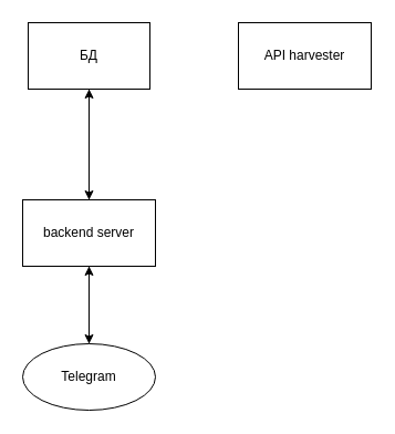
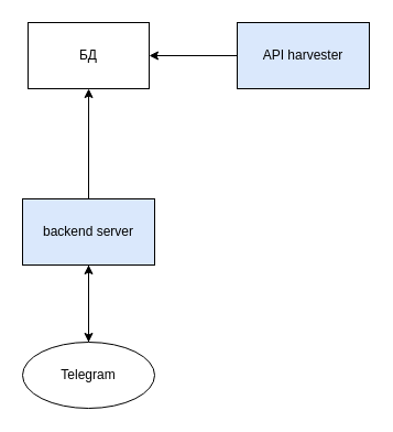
  <mxCell id="0" />
  <mxCell id="1" parent="0" />
- <mxCell id="2" style="edgeStyle=orthogonalEdgeStyle;rounded=0;orthogonalLoop=1;jettySize=auto;html=1;exitX=0.5;exitY=1;exitDx=0;exitDy=0;entryX=0.5;entryY=0;entryDx=0;entryDy=0;" edge="1" parent="1" source="3" target="8"><mxGeometry relative="1" as="geometry" /></mxCell>
  <mxCell id="3" value="БД" style="rounded=0;whiteSpace=wrap;html=1;" parent="1" vertex="1"><mxGeometry x="25" y="20" width="110" height="60" as="geometry" /></mxCell>
- <mxCell id="5" value="API&amp;nbsp;harvester" style="rounded=0;whiteSpace=wrap;html=1;" vertex="1" parent="1"><mxGeometry x="215" y="20" width="120" height="60" as="geometry" /></mxCell>
+ <mxCell id="4" style="edgeStyle=orthogonalEdgeStyle;rounded=0;orthogonalLoop=1;jettySize=auto;html=1;exitX=0;exitY=0.5;exitDx=0;exitDy=0;entryX=1;entryY=0.5;entryDx=0;entryDy=0;" edge="1" parent="1" source="5" target="3"><mxGeometry relative="1" as="geometry" /></mxCell>
+ <mxCell id="5" value="API&amp;nbsp;harvester" style="rounded=0;whiteSpace=wrap;html=1;fillColor=#dae8fc;" vertex="1" parent="1"><mxGeometry x="215" y="20" width="120" height="60" as="geometry" /></mxCell>
  <mxCell id="6" style="edgeStyle=orthogonalEdgeStyle;rounded=0;orthogonalLoop=1;jettySize=auto;html=1;exitX=0.5;exitY=0;exitDx=0;exitDy=0;" edge="1" parent="1" source="8"><mxGeometry relative="1" as="geometry"><mxPoint x="80.069" y="80" as="targetPoint" /></mxGeometry></mxCell>
  <mxCell id="7" style="edgeStyle=orthogonalEdgeStyle;rounded=0;orthogonalLoop=1;jettySize=auto;html=1;exitX=0.5;exitY=1;exitDx=0;exitDy=0;entryX=0.5;entryY=0;entryDx=0;entryDy=0;" edge="1" parent="1" source="8" target="10"><mxGeometry relative="1" as="geometry" /></mxCell>
- <mxCell id="8" value="backend server" style="rounded=0;whiteSpace=wrap;html=1;" vertex="1" parent="1"><mxGeometry x="20" y="180" width="120" height="60" as="geometry" /></mxCell>
+ <mxCell id="8" value="backend server" style="rounded=0;whiteSpace=wrap;html=1;fillColor=#dae8fc;" vertex="1" parent="1"><mxGeometry x="20" y="180" width="120" height="60" as="geometry" /></mxCell>
  <mxCell id="9" style="edgeStyle=orthogonalEdgeStyle;rounded=0;orthogonalLoop=1;jettySize=auto;html=1;exitX=0.5;exitY=0;exitDx=0;exitDy=0;entryX=0.5;entryY=1;entryDx=0;entryDy=0;" edge="1" parent="1" source="10" target="8"><mxGeometry relative="1" as="geometry" /></mxCell>
  <mxCell id="10" value="Telegram" style="ellipse;whiteSpace=wrap;html=1;" vertex="1" parent="1"><mxGeometry x="20" y="310" width="120" height="60" as="geometry" /></mxCell>
